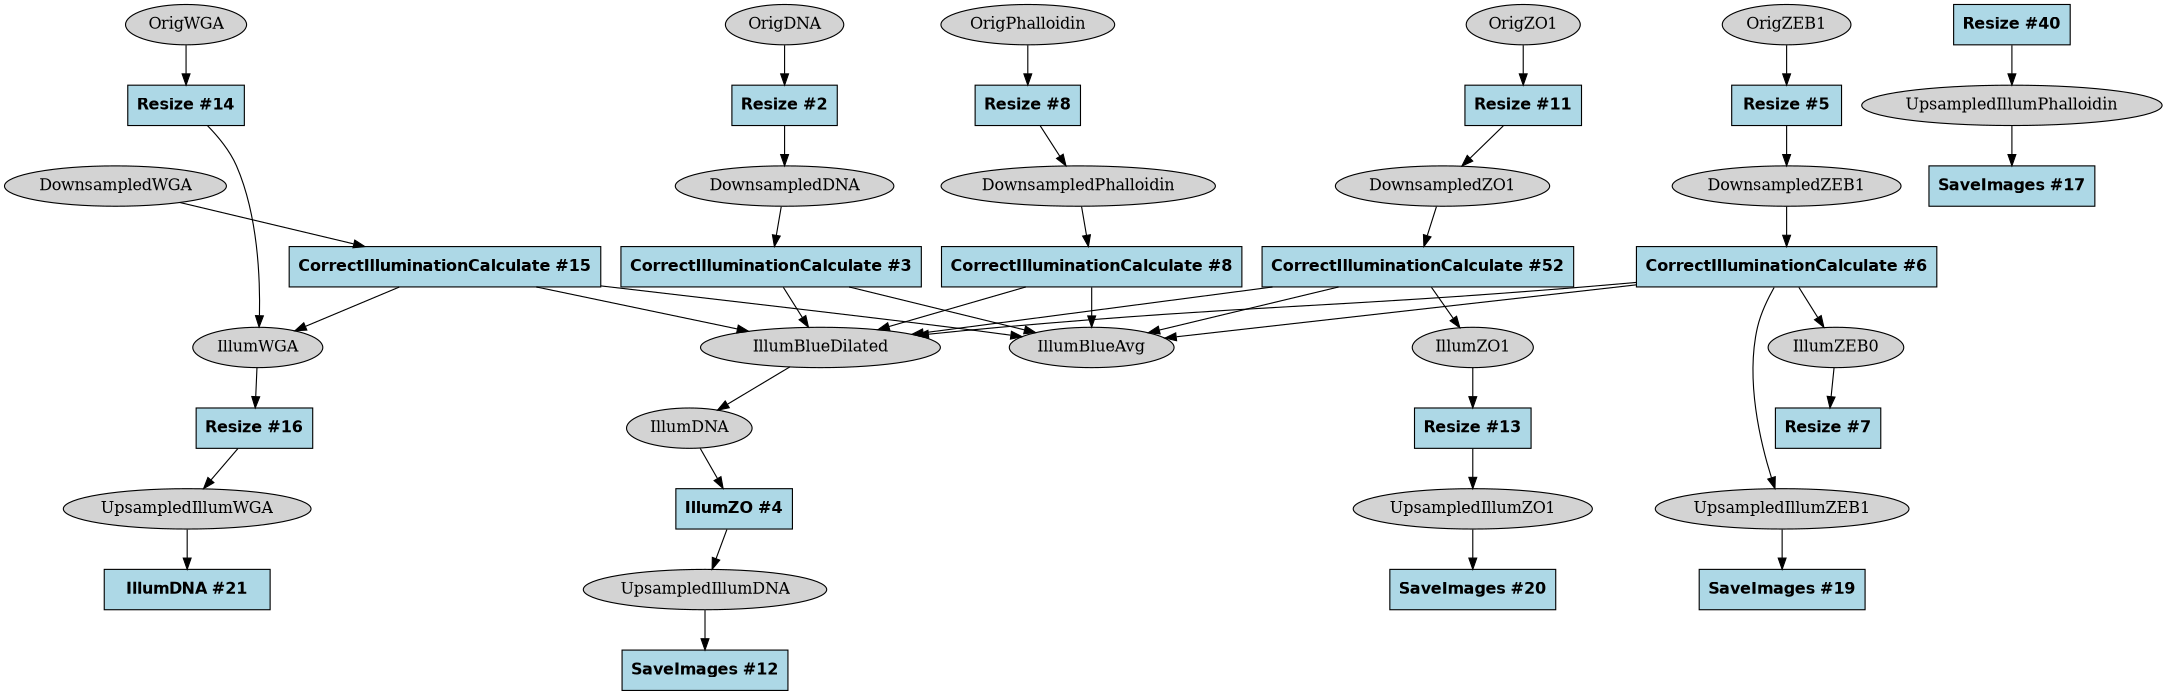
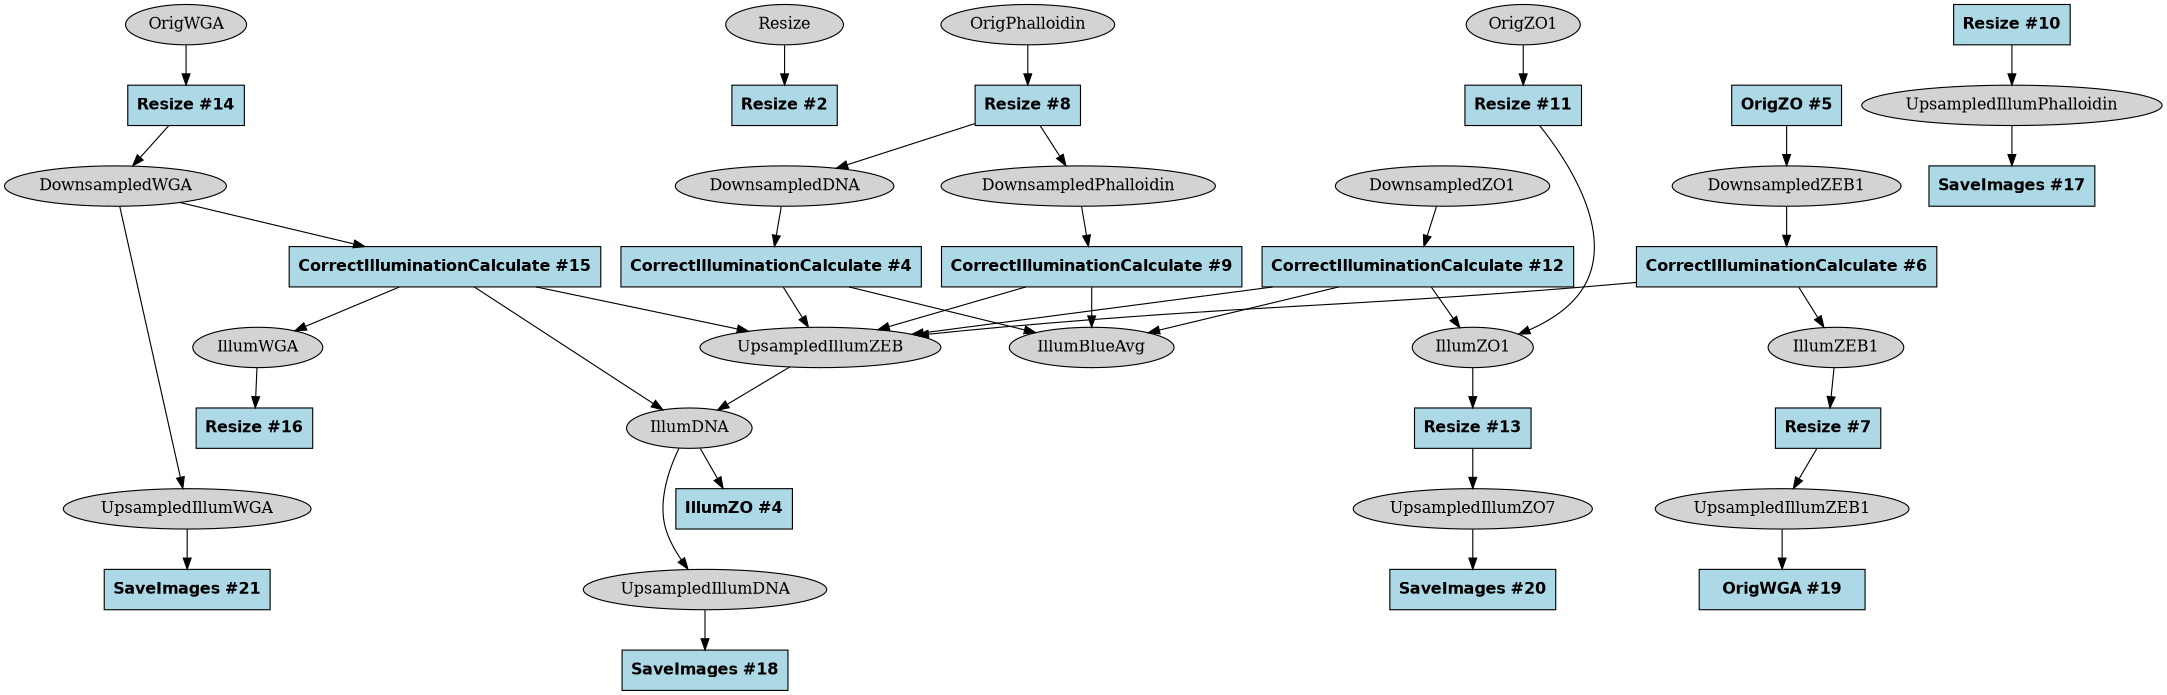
  strict digraph {
    node [fillcolor=lightgray shape=ellipse style=filled type=image]
    edge [type=image_output]
    n1 [enabled=True fillcolor=lightblue fontname="Helvetica-Bold" label="CorrectIlluminationCalculate #15" module_name=CorrectIlluminationCalculate module_num=15 original_num=15 shape=box stable_id=CorrectIlluminationCalculate_234e2b9c type=module]
    n2 [label=IllumBlueAvg]
-   n3 [label=IllumBlueDilated]
+   n3 [label=UpsampledIllumZEB]
    n4 [label=IllumWGA]
    n5 [label=IllumDNA]
    n6 [enabled=True fillcolor=lightblue fontname="Helvetica-Bold" label="Resize #16" module_name=Resize module_num=16 original_num=16 shape=box stable_id=Resize_b89aaaaa type=module]
-   n7 [enabled=True fillcolor=lightblue fontname="Helvetica-Bold" label="CorrectIlluminationCalculate #52" module_name=CorrectIlluminationCalculate module_num=12 original_num=12 shape=box stable_id=CorrectIlluminationCalculate_3c7c847 type=module]
+   n7 [enabled=True fillcolor=lightblue fontname="Helvetica-Bold" label="CorrectIlluminationCalculate #12" module_name=CorrectIlluminationCalculate module_num=12 original_num=12 shape=box stable_id=CorrectIlluminationCalculate_3c7c847 type=module]
    n8 [label=IllumZO1]
    n9 [enabled=True fillcolor=lightblue fontname="Helvetica-Bold" label="Resize #13" module_name=Resize module_num=13 original_num=13 shape=box stable_id=Resize_58c1521d type=module]
-   n10 [enabled=True fillcolor=lightblue fontname="Helvetica-Bold" label="CorrectIlluminationCalculate #3" module_name=CorrectIlluminationCalculate module_num=3 original_num=3 shape=box stable_id=CorrectIlluminationCalculate_6119896 type=module]
+   n10 [enabled=True fillcolor=lightblue fontname="Helvetica-Bold" label="CorrectIlluminationCalculate #4" module_name=CorrectIlluminationCalculate module_num=3 original_num=3 shape=box stable_id=CorrectIlluminationCalculate_6119896 type=module]
    n11 [enabled=True fillcolor=lightblue fontname="Helvetica-Bold" label="IllumZO #4" module_name=Resize module_num=4 original_num=4 shape=box stable_id=Resize_1dadb23b type=module]
    n12 [enabled=True fillcolor=lightblue fontname="Helvetica-Bold" label="CorrectIlluminationCalculate #6" module_name=CorrectIlluminationCalculate module_num=6 original_num=6 shape=box stable_id=CorrectIlluminationCalculate_d8837178 type=module]
-   n13 [label=IllumZEB0]
+   n13 [label=IllumZEB1]
    n14 [enabled=True fillcolor=lightblue fontname="Helvetica-Bold" label="Resize #7" module_name=Resize module_num=7 original_num=7 shape=box stable_id=Resize_e4782e9f type=module]
-   n15 [enabled=True fillcolor=lightblue fontname="Helvetica-Bold" label="CorrectIlluminationCalculate #8" module_name=CorrectIlluminationCalculate module_num=9 original_num=9 shape=box stable_id=CorrectIlluminationCalculate_ea7f4fef type=module]
+   n15 [enabled=True fillcolor=lightblue fontname="Helvetica-Bold" label="CorrectIlluminationCalculate #9" module_name=CorrectIlluminationCalculate module_num=9 original_num=9 shape=box stable_id=CorrectIlluminationCalculate_ea7f4fef type=module]
    n16 [label=UpsampledIllumDNA]
-   n17 [enabled=True fillcolor=lightblue fontname="Helvetica-Bold" label="SaveImages #12" module_name=SaveImages module_num=18 original_num=18 shape=box stable_id=SaveImages_6120c89b type=module]
+   n17 [enabled=True fillcolor=lightblue fontname="Helvetica-Bold" label="SaveImages #18" module_name=SaveImages module_num=18 original_num=18 shape=box stable_id=SaveImages_6120c89b type=module]
    n18 [enabled=True fillcolor=lightblue fontname="Helvetica-Bold" label="Resize #2" module_name=Resize module_num=2 original_num=2 shape=box stable_id=Resize_4d798a06 type=module]
    n19 [label=DownsampledDNA]
    n20 [enabled=True fillcolor=lightblue fontname="Helvetica-Bold" label="Resize #14" module_name=Resize module_num=14 original_num=14 shape=box stable_id=Resize_5490337f type=module]
    n21 [label=DownsampledWGA]
-   n22 [label=UpsampledIllumZO1]
+   n22 [label=UpsampledIllumZO7]
    n23 [enabled=True fillcolor=lightblue fontname="Helvetica-Bold" label="SaveImages #20" module_name=SaveImages module_num=20 original_num=20 shape=box stable_id=SaveImages_a3934e1f type=module]
    n24 [enabled=True fillcolor=lightblue fontname="Helvetica-Bold" label="Resize #8" module_name=Resize module_num=8 original_num=8 shape=box stable_id=Resize_7404477f type=module]
    n25 [label=DownsampledPhalloidin]
    n26 [enabled=True fillcolor=lightblue fontname="Helvetica-Bold" label="Resize #11" module_name=Resize module_num=11 original_num=11 shape=box stable_id=Resize_78f96317 type=module]
    n27 [label=DownsampledZO1]
-   n28 [enabled=True fillcolor=lightblue fontname="Helvetica-Bold" label="Resize #40" module_name=Resize module_num=10 original_num=10 shape=box stable_id=Resize_9ba1e9cd type=module]
+   n28 [enabled=True fillcolor=lightblue fontname="Helvetica-Bold" label="Resize #10" module_name=Resize module_num=10 original_num=10 shape=box stable_id=Resize_9ba1e9cd type=module]
    n29 [label=UpsampledIllumPhalloidin]
    n30 [enabled=True fillcolor=lightblue fontname="Helvetica-Bold" label="SaveImages #17" module_name=SaveImages module_num=17 original_num=17 shape=box stable_id=SaveImages_562f404f type=module]
    n31 [label=UpsampledIllumWGA]
-   n32 [enabled=True fillcolor=lightblue fontname="Helvetica-Bold" label="IllumDNA #21" module_name=SaveImages module_num=21 original_num=21 shape=box stable_id=SaveImages_9e436c61 type=module]
-   n33 [enabled=True fillcolor=lightblue fontname="Helvetica-Bold" label="Resize #5" module_name=Resize module_num=5 original_num=5 shape=box stable_id=Resize_dbb913df type=module]
+   n32 [enabled=True fillcolor=lightblue fontname="Helvetica-Bold" label="SaveImages #21" module_name=SaveImages module_num=21 original_num=21 shape=box stable_id=SaveImages_9e436c61 type=module]
+   n33 [enabled=True fillcolor=lightblue fontname="Helvetica-Bold" label="OrigZO #5" module_name=Resize module_num=5 original_num=5 shape=box stable_id=Resize_dbb913df type=module]
    n34 [label=DownsampledZEB1]
    n35 [label=UpsampledIllumZEB1]
-   n36 [enabled=True fillcolor=lightblue fontname="Helvetica-Bold" label="SaveImages #19" module_name=SaveImages module_num=19 original_num=19 shape=box stable_id=SaveImages_48044cd8 type=module]
-   n37 [label=OrigDNA]
+   n36 [enabled=True fillcolor=lightblue fontname="Helvetica-Bold" label="OrigWGA #19" module_name=SaveImages module_num=19 original_num=19 shape=box stable_id=SaveImages_48044cd8 type=module]
+   n37 [label=Resize]
    n38 [label=OrigPhalloidin]
    n39 [label=OrigWGA]
-   n40 [label=OrigZEB1]
    n41 [label=OrigZO1]
-   n1 -> n2
+   n1 -> n5
    n1 -> n3
    n1 -> n4
    n3 -> n5
    n4 -> n6 [type=image_input]
    n5 -> n11 [type=image_input]
-   n6 -> n31
+   n21 -> n31
    n7 -> n2
    n7 -> n3
    n7 -> n8
    n8 -> n9 [type=image_input]
    n9 -> n22
    n10 -> n2
    n10 -> n3
-   n11 -> n16
-   n12 -> n2
+   n5 -> n16
    n12 -> n3
    n12 -> n13
    n13 -> n14 [type=image_input]
-   n12 -> n35
+   n14 -> n35
    n15 -> n2
    n15 -> n3
    n16 -> n17 [type=image_input]
-   n18 -> n19
+   n24 -> n19
    n19 -> n10 [type=image_input]
-   n20 -> n4
+   n20 -> n21
    n21 -> n1 [type=image_input]
    n22 -> n23 [type=image_input]
    n24 -> n25
    n25 -> n15 [type=image_input]
-   n26 -> n27
+   n26 -> n8
    n27 -> n7 [type=image_input]
    n28 -> n29
    n29 -> n30 [type=image_input]
    n31 -> n32 [type=image_input]
    n33 -> n34
    n34 -> n12 [type=image_input]
    n35 -> n36 [type=image_input]
    n37 -> n18 [type=image_input]
    n38 -> n24 [type=image_input]
    n39 -> n20 [type=image_input]
-   n40 -> n33 [type=image_input]
    n41 -> n26 [type=image_input]
  }
